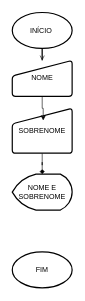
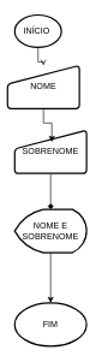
  <mxCell id="0" />
  <mxCell id="1" parent="0" />
  <mxCell id="2" value="FIM" style="strokeWidth=2;html=1;shape=mxgraph.flowchart.start_1;whiteSpace=wrap;" vertex="1" parent="1"><mxGeometry x="20" y="420" width="100" height="60" as="geometry" /></mxCell>
  <mxCell id="3" style="edgeStyle=orthogonalEdgeStyle;rounded=0;orthogonalLoop=1;jettySize=auto;html=1;exitX=0.5;exitY=1;exitDx=0;exitDy=0;exitPerimeter=0;endArrow=open;" edge="1" parent="1" source="4" target="5"><mxGeometry relative="1" as="geometry" /></mxCell>
- <mxCell id="4" value="INÍCIO&amp;nbsp;" style="strokeWidth=2;html=1;shape=mxgraph.flowchart.start_1;whiteSpace=wrap;" vertex="1" parent="1"><mxGeometry x="20" y="20" width="100" height="60" as="geometry" /></mxCell>
- <mxCell id="5" value="NOME" style="html=1;strokeWidth=2;shape=manualInput;whiteSpace=wrap;rounded=1;size=26;arcSize=11;" vertex="1" parent="1"><mxGeometry x="20" y="100" width="100" height="60" as="geometry" /></mxCell>
+ <mxCell id="4" value="INÍCIO&amp;nbsp;" style="strokeWidth=2;html=1;shape=mxgraph.flowchart.start_1;whiteSpace=wrap;" vertex="1" parent="1"><mxGeometry x="20" y="20" width="65" height="45" as="geometry" /></mxCell>
+ <mxCell id="5" value="NOME" style="html=1;strokeWidth=2;shape=manualInput;whiteSpace=wrap;rounded=1;size=26;arcSize=11;" vertex="1" parent="1"><mxGeometry x="10" y="90" width="100" height="60" as="geometry" /></mxCell>
  <mxCell id="6" style="edgeStyle=orthogonalEdgeStyle;rounded=0;orthogonalLoop=1;jettySize=auto;html=1;exitX=0.5;exitY=1;exitDx=0;exitDy=0;endArrow=diamond;" edge="1" parent="1" source="7" target="9"><mxGeometry relative="1" as="geometry" /></mxCell>
- <mxCell id="7" value="SOBRENOME" style="html=1;strokeWidth=2;shape=manualInput;whiteSpace=wrap;rounded=1;size=26;arcSize=11;" vertex="1" parent="1"><mxGeometry x="20" y="180" width="100" height="75" as="geometry" /></mxCell>
+ <mxCell id="7" value="SOBRENOME" style="html=1;strokeWidth=2;shape=manualInput;whiteSpace=wrap;rounded=1;size=26;arcSize=11;" vertex="1" parent="1"><mxGeometry x="20" y="180" width="100" height="60" as="geometry" /></mxCell>
+ <mxCell id="8" style="edgeStyle=orthogonalEdgeStyle;rounded=0;orthogonalLoop=1;jettySize=auto;html=1;exitX=0.5;exitY=1;exitDx=0;exitDy=0;exitPerimeter=0;" edge="1" parent="1" source="9" target="2"><mxGeometry relative="1" as="geometry" /></mxCell>
  <mxCell id="9" value="NOME E SOBRENOME" style="strokeWidth=2;html=1;shape=mxgraph.flowchart.display;whiteSpace=wrap;" vertex="1" parent="1"><mxGeometry x="20" y="290" width="100" height="60" as="geometry" /></mxCell>
  <mxCell id="10" style="edgeStyle=orthogonalEdgeStyle;rounded=0;orthogonalLoop=1;jettySize=auto;html=1;exitX=0.5;exitY=1;exitDx=0;exitDy=0;entryX=0.517;entryY=0.272;entryDx=0;entryDy=0;entryPerimeter=0;" edge="1" parent="1" source="5" target="7"><mxGeometry relative="1" as="geometry" /></mxCell>
